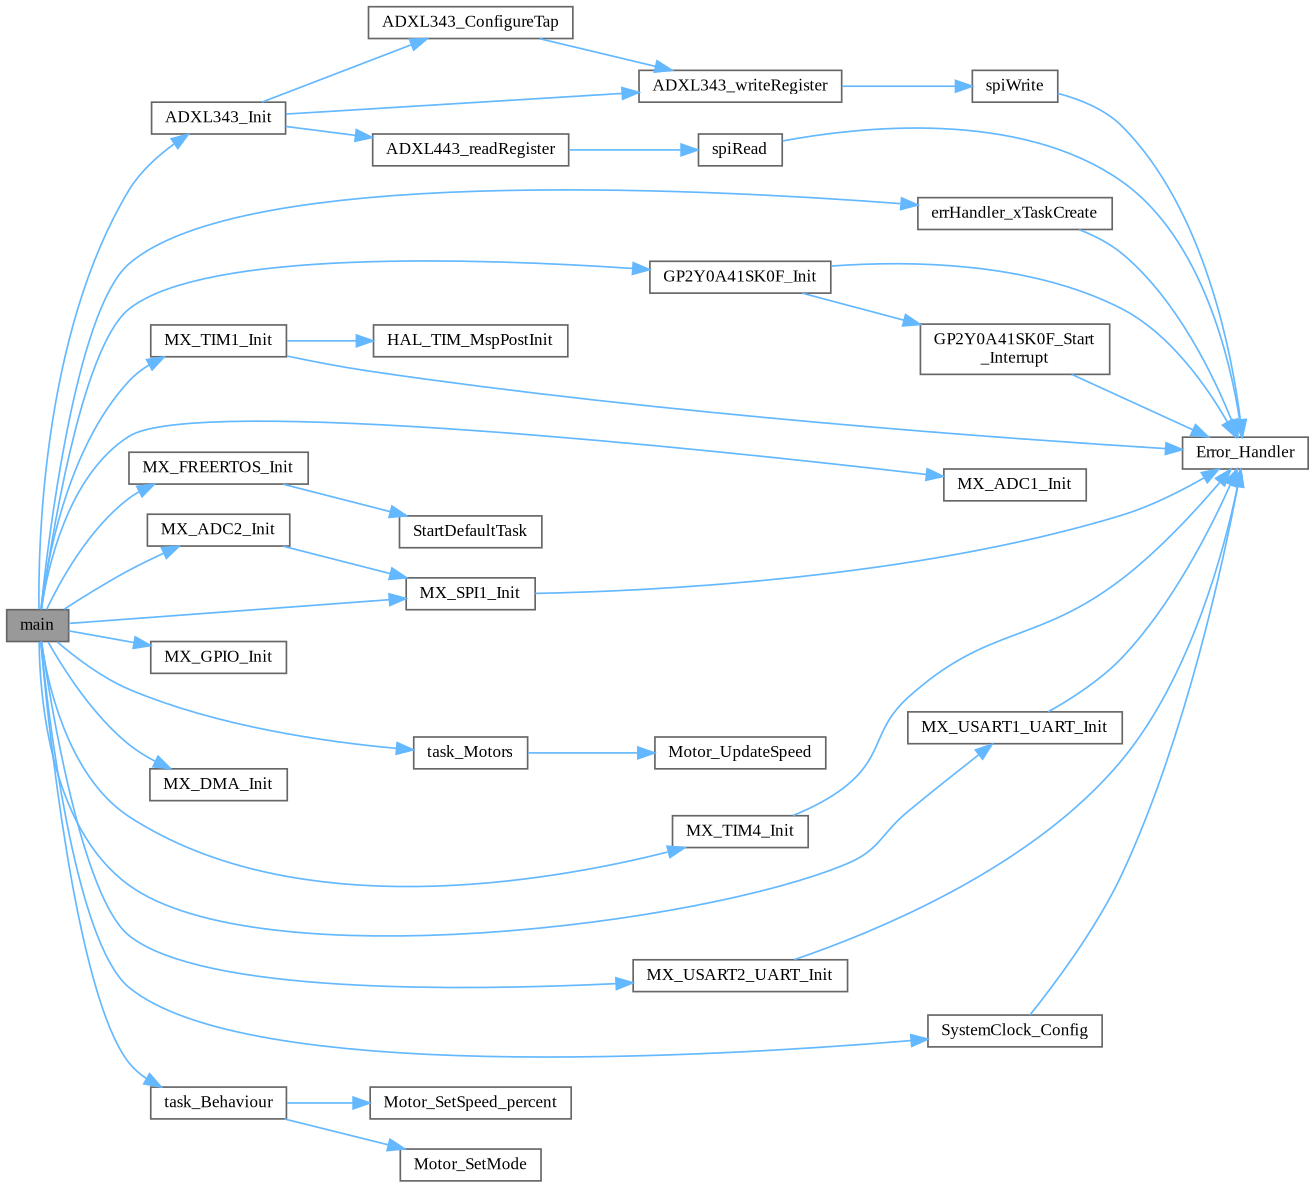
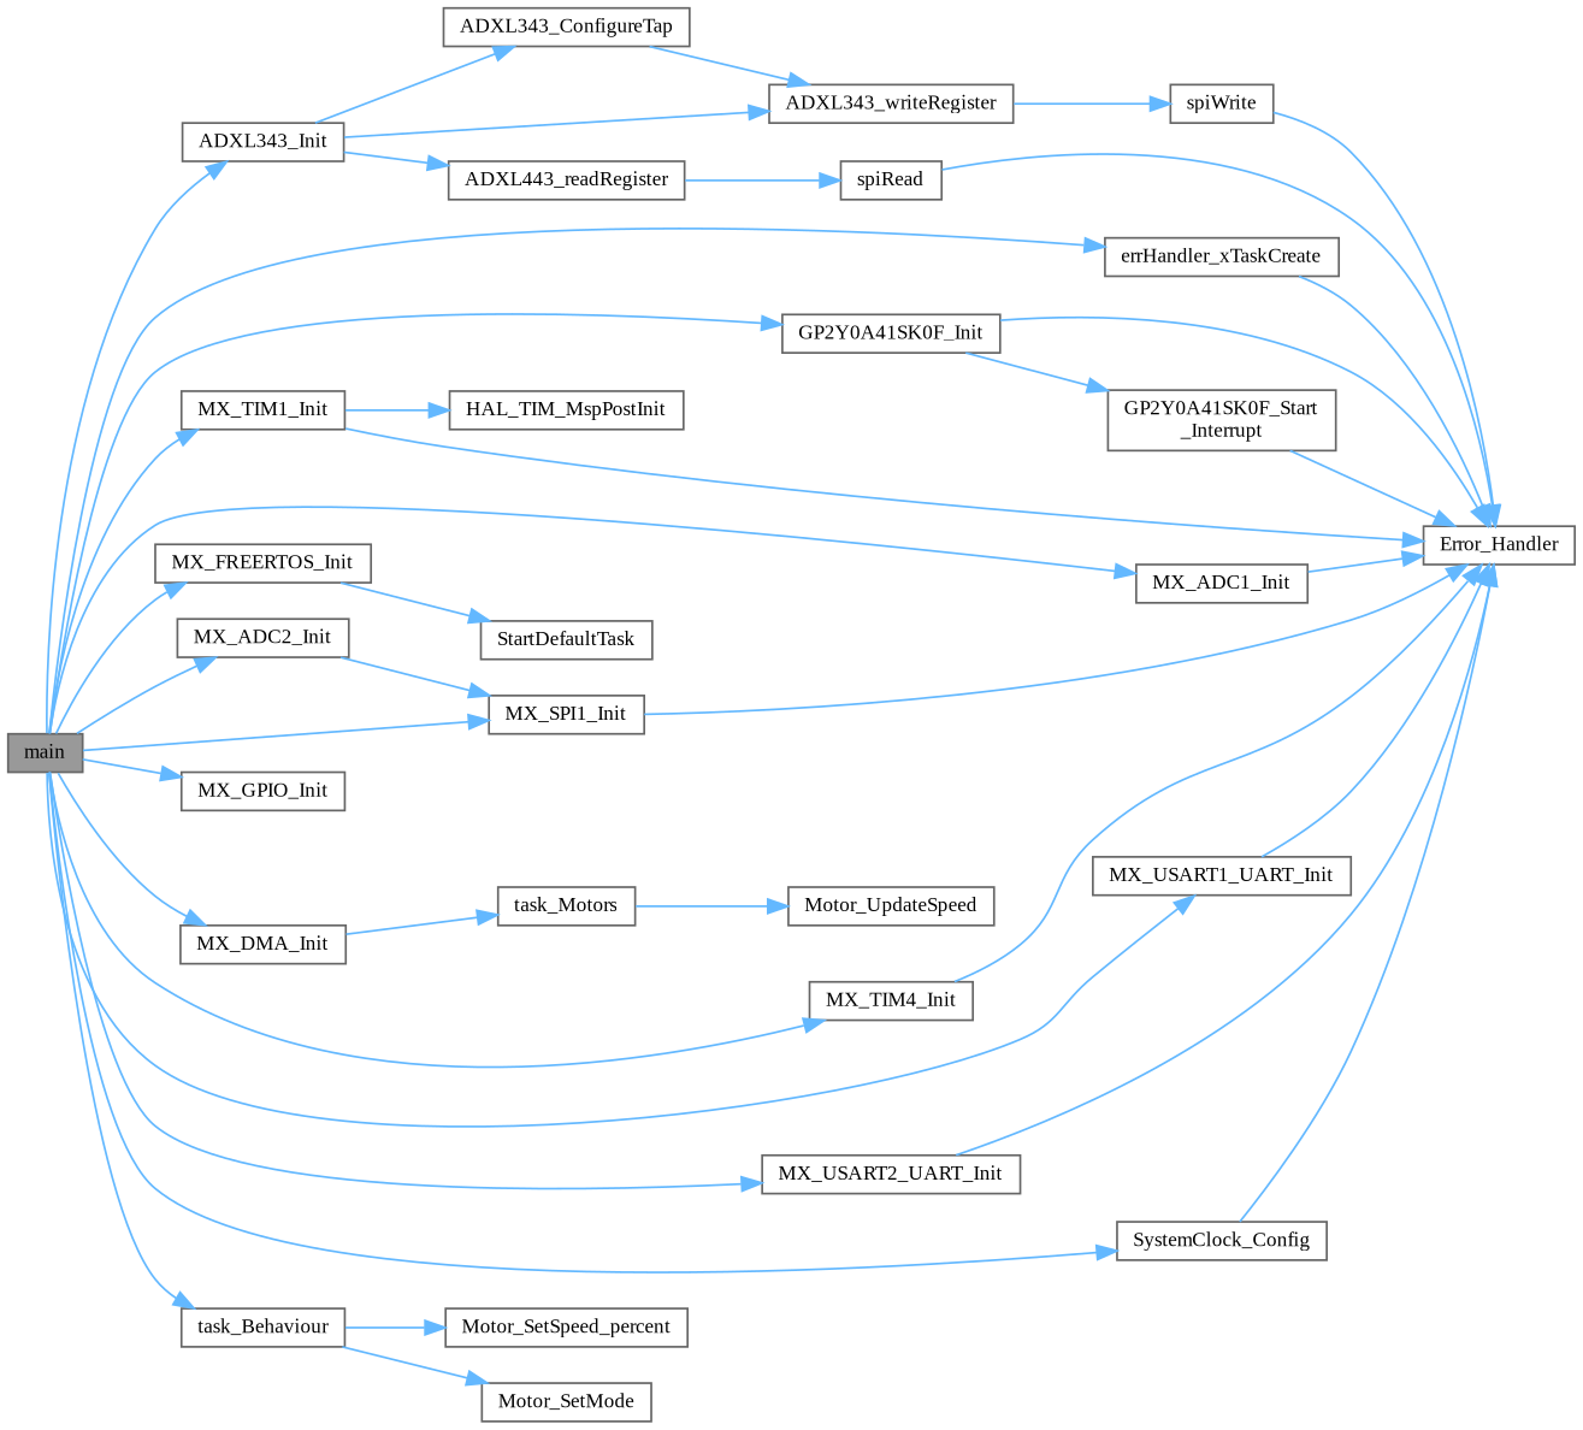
  digraph {
    fontname="Liberation Serif"
    rankdir=LR
    node [color=grey40 fillcolor=white fontname="Liberation Serif" fontsize=10 shape=box style=filled]
    edge [color=steelblue1 fontname="Liberation Serif" fontsize=10 labelfontname=Helvetica labelfontsize=10 style=solid]
    n1 [color=gray40 fillcolor=grey60 fontcolor=black height=0.2 label=main width=0.4]
    n2 [height=0.2 label=ADXL343_Init width=0.4]
    n3 [height=0.2 label=errHandler_xTaskCreate width=0.4]
    n4 [height=0.2 label=GP2Y0A41SK0F_Init width=0.4]
    n5 [height=0.2 label=MX_TIM1_Init width=0.4]
    n6 [height=0.2 label=MX_ADC1_Init width=0.4]
    n7 [height=0.2 label=MX_ADC2_Init width=0.4]
    n8 [height=0.2 label=MX_DMA_Init width=0.4]
    n9 [height=0.2 label=MX_FREERTOS_Init width=0.4]
    n10 [height=0.2 label=MX_GPIO_Init width=0.4]
    n11 [height=0.2 label=MX_SPI1_Init width=0.4]
    n12 [height=0.2 label=MX_TIM4_Init width=0.4]
    n13 [height=0.2 label=MX_USART1_UART_Init width=0.4]
    n14 [height=0.2 label=MX_USART2_UART_Init width=0.4]
    n15 [height=0.2 label=SystemClock_Config width=0.4]
    n16 [height=0.2 label=task_Behaviour width=0.4]
    n17 [height=0.2 label=task_Motors width=0.4]
    n18 [height=0.2 label=ADXL343_ConfigureTap width=0.4]
    n19 [height=0.2 label=ADXL343_writeRegister width=0.4]
    n20 [height=0.2 label=ADXL443_readRegister width=0.4]
    n21 [height=0.2 label=Error_Handler width=0.4]
    n22 [height=0.2 label="GP2Y0A41SK0F_Start\l_Interrupt" width=0.4]
    n23 [height=0.2 label=HAL_TIM_MspPostInit width=0.4]
    n24 [height=0.2 label=StartDefaultTask width=0.4]
    n25 [height=0.2 label=Motor_SetMode width=0.4]
    n26 [height=0.2 label=Motor_SetSpeed_percent width=0.4]
    n27 [height=0.2 label=Motor_UpdateSpeed width=0.4]
    n28 [height=0.2 label=spiWrite width=0.4]
    n29 [height=0.2 label=spiRead width=0.4]
    n1 -> n2
    n1 -> n3
    n1 -> n4
    n1 -> n5
    n1 -> n6
    n1 -> n7
    n1 -> n8
    n1 -> n9
    n1 -> n10
    n1 -> n11
    n1 -> n12
    n1 -> n13
    n1 -> n14
    n1 -> n15
    n1 -> n16
-   n1 -> n17
+   n8 -> n17
    n2 -> n18
    n2 -> n19
    n2 -> n20
    n3 -> n21
    n4 -> n21
    n4 -> n22
    n5 -> n21
    n5 -> n23
+   n6 -> n21
    n7 -> n11
    n9 -> n24
    n11 -> n21
    n12 -> n21
    n13 -> n21
    n14 -> n21
    n15 -> n21
    n16 -> n25
    n16 -> n26
    n17 -> n27
    n18 -> n19
    n19 -> n28
    n20 -> n29
    n22 -> n21
    n28 -> n21
    n29 -> n21
  }
